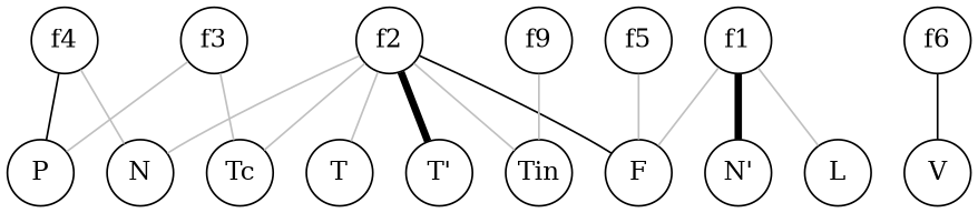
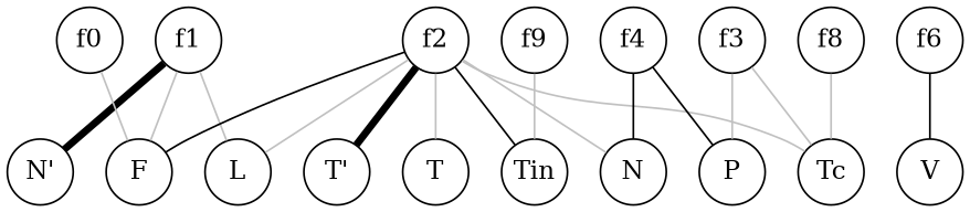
  graph {
    node [fixedsize=1 shape=circle]
    edge [color=gray]
    f1
    F
    L
    "N'"
    f2
    N
    T
    Tin
    Tc
    "T'"
    f3
    P
    f4
-   f5
+   f5 [label=f0]
    f6
    V
    n17 [label=f9]
+   f8
    f1 -- F
    f1 -- L
    f1 -- "N'" [color=black style="setlinewidth(4)"]
    f2 -- F [color=black]
+   f2 -- L
    f2 -- N
    f2 -- T
-   f2 -- Tin
+   f2 -- Tin [color=black]
    f2 -- Tc
    f2 -- "T'" [color=black style="setlinewidth(4)"]
    f3 -- Tc
    f3 -- P
-   f4 -- N
+   f4 -- N [color=black]
    f4 -- P [color=black]
    f5 -- F
    f6 -- V [color=black]
    n17 -- Tin
+   f8 -- Tc
  }
